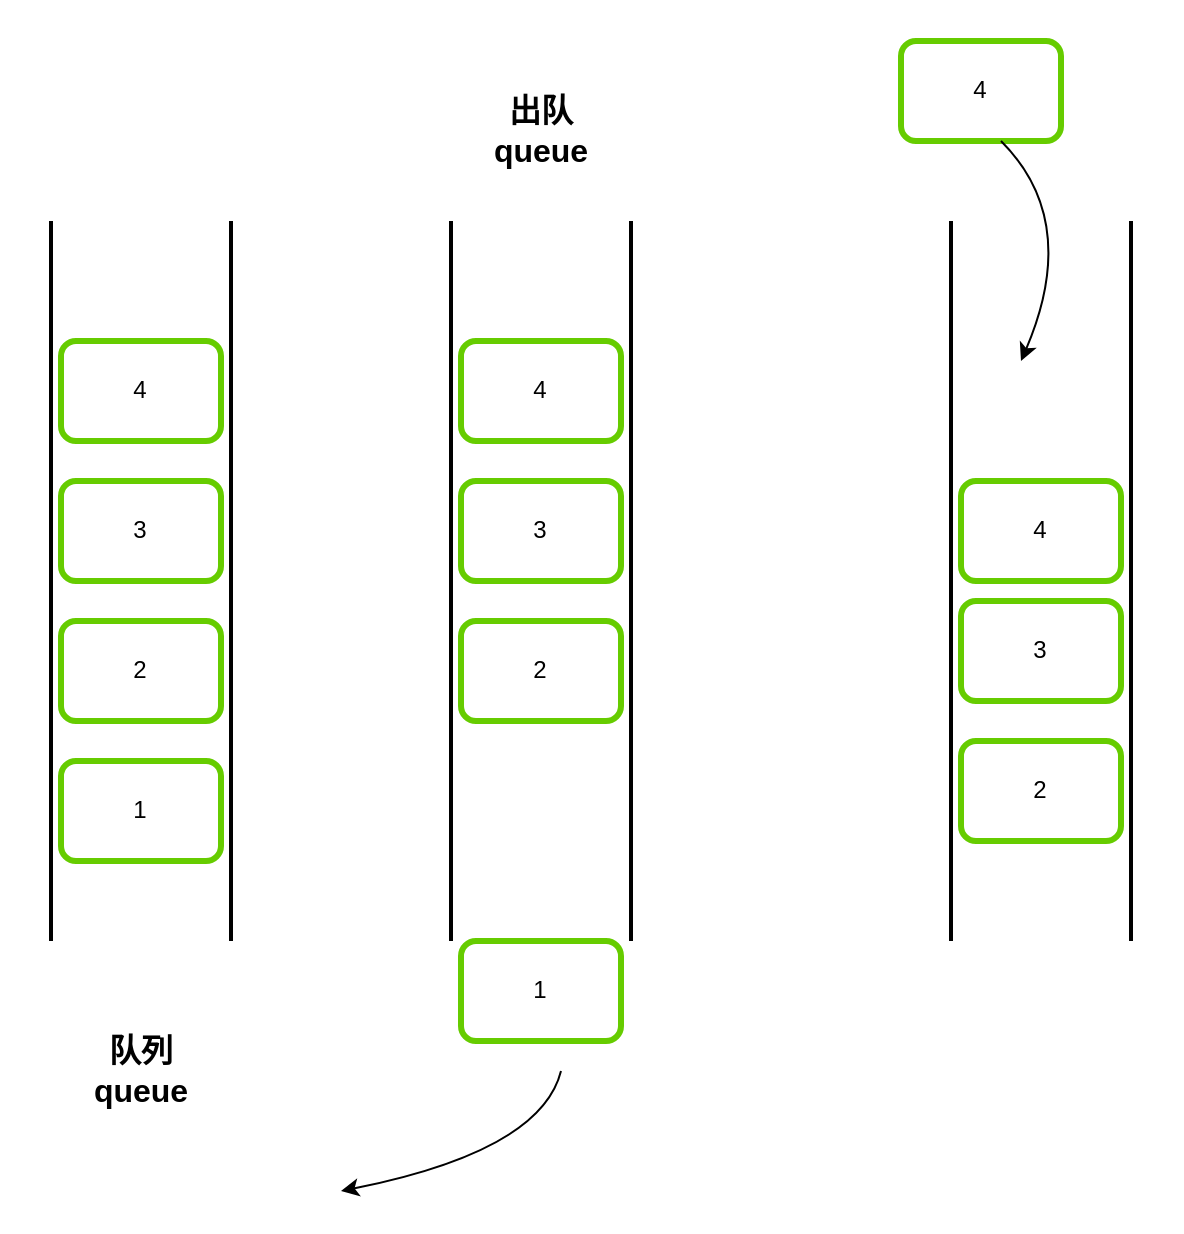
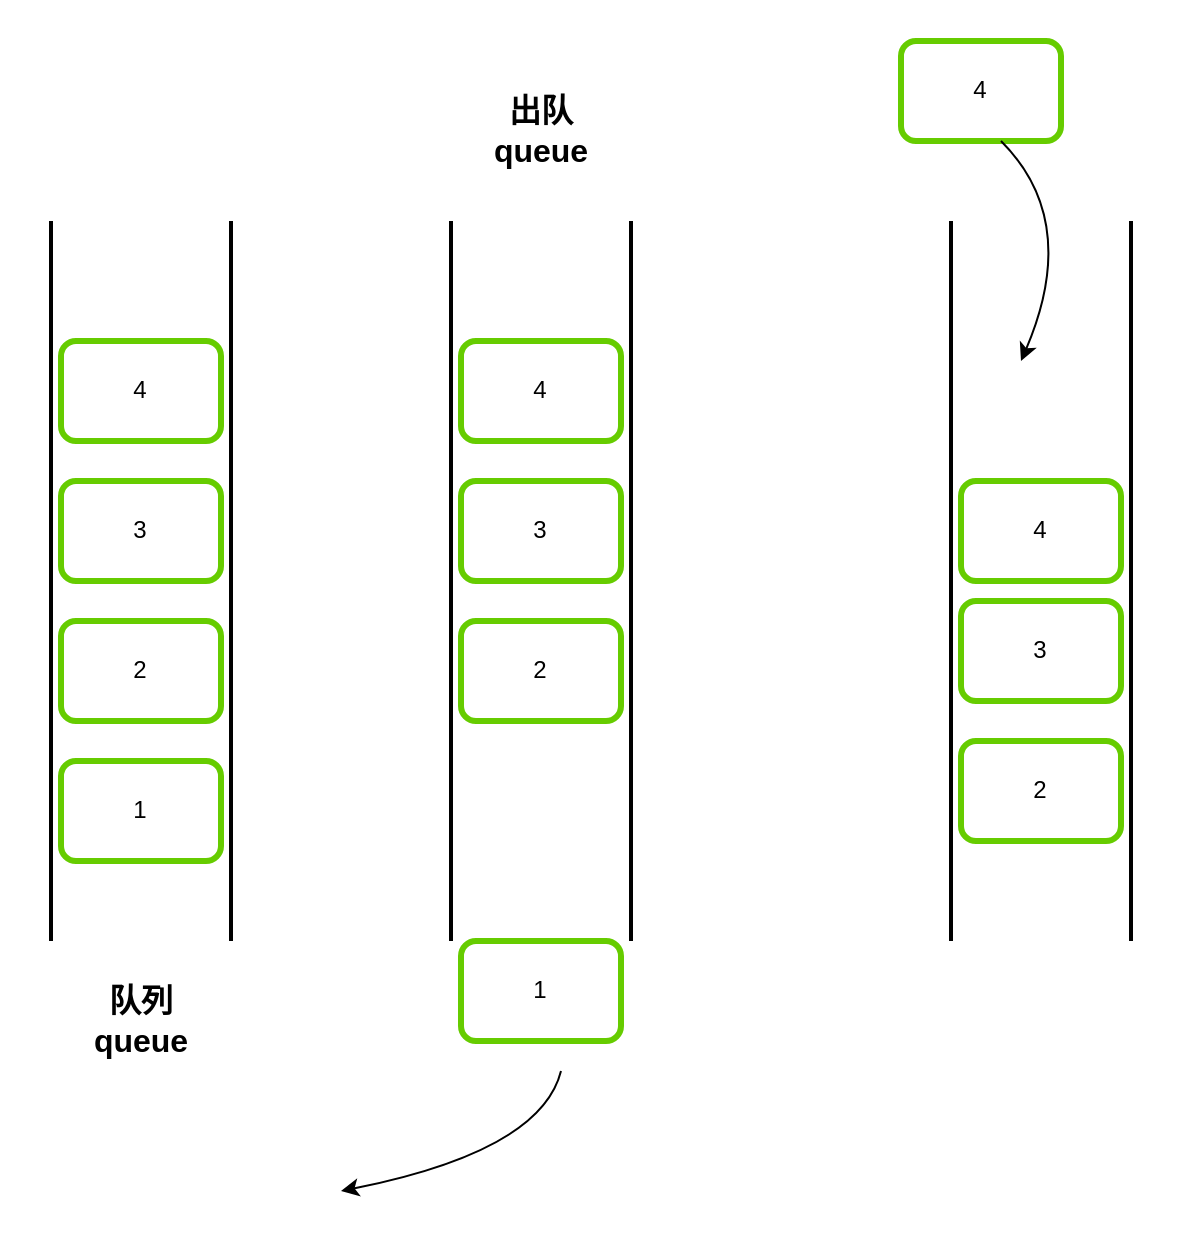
  <mxCell id="0" />
  <mxCell id="1" parent="0" />
  <mxCell id="2" value="1" style="rounded=1;whiteSpace=wrap;html=1;strokeWidth=3;strokeColor=#66CC00;" vertex="1" parent="1"><mxGeometry x="30" y="380" width="80" height="50" as="geometry" /></mxCell>
  <mxCell id="3" value="2" style="rounded=1;whiteSpace=wrap;html=1;strokeWidth=3;strokeColor=#66CC00;" vertex="1" parent="1"><mxGeometry x="30" y="310" width="80" height="50" as="geometry" /></mxCell>
  <mxCell id="4" value="3" style="rounded=1;whiteSpace=wrap;html=1;strokeColor=#66CC00;strokeWidth=3;" vertex="1" parent="1"><mxGeometry x="30" y="240" width="80" height="50" as="geometry" /></mxCell>
  <mxCell id="5" value="4" style="rounded=1;whiteSpace=wrap;html=1;strokeColor=#66CC00;strokeWidth=3;" vertex="1" parent="1"><mxGeometry x="30" y="170" width="80" height="50" as="geometry" /></mxCell>
  <mxCell id="6" value="" style="line;strokeWidth=2;direction=south;html=1;" vertex="1" parent="1"><mxGeometry x="110" y="110" width="10" height="360" as="geometry" /></mxCell>
  <mxCell id="7" value="" style="line;strokeWidth=2;direction=south;html=1;" vertex="1" parent="1"><mxGeometry x="20" y="110" width="10" height="360" as="geometry" /></mxCell>
  <mxCell id="8" value="1" style="rounded=1;whiteSpace=wrap;html=1;strokeWidth=3;strokeColor=#66CC00;" vertex="1" parent="1"><mxGeometry x="230" y="470" width="80" height="50" as="geometry" /></mxCell>
  <mxCell id="9" value="2" style="rounded=1;whiteSpace=wrap;html=1;strokeWidth=3;strokeColor=#66CC00;" vertex="1" parent="1"><mxGeometry x="230" y="310" width="80" height="50" as="geometry" /></mxCell>
  <mxCell id="10" value="3" style="rounded=1;whiteSpace=wrap;html=1;strokeColor=#66CC00;strokeWidth=3;" vertex="1" parent="1"><mxGeometry x="230" y="240" width="80" height="50" as="geometry" /></mxCell>
  <mxCell id="11" value="4" style="rounded=1;whiteSpace=wrap;html=1;strokeColor=#66CC00;strokeWidth=3;" vertex="1" parent="1"><mxGeometry x="230" y="170" width="80" height="50" as="geometry" /></mxCell>
  <mxCell id="12" value="" style="line;strokeWidth=2;direction=south;html=1;" vertex="1" parent="1"><mxGeometry x="310" y="110" width="10" height="360" as="geometry" /></mxCell>
  <mxCell id="13" value="" style="line;strokeWidth=2;direction=south;html=1;" vertex="1" parent="1"><mxGeometry x="220" y="110" width="10" height="360" as="geometry" /></mxCell>
  <mxCell id="14" value="" style="curved=1;endArrow=classic;html=1;rounded=0;" edge="1" parent="1"><mxGeometry width="50" height="50" relative="1" as="geometry"><mxPoint x="280" y="535" as="sourcePoint" /><mxPoint x="170" y="595" as="targetPoint" /><Array as="points"><mxPoint x="280" y="535" /><mxPoint x="270" y="575" /></Array></mxGeometry></mxCell>
  <mxCell id="15" value="2" style="rounded=1;whiteSpace=wrap;html=1;strokeWidth=3;strokeColor=#66CC00;" vertex="1" parent="1"><mxGeometry x="480" y="370" width="80" height="50" as="geometry" /></mxCell>
  <mxCell id="16" value="3" style="rounded=1;whiteSpace=wrap;html=1;strokeColor=#66CC00;strokeWidth=3;" vertex="1" parent="1"><mxGeometry x="480" y="300" width="80" height="50" as="geometry" /></mxCell>
  <mxCell id="17" value="4" style="rounded=1;whiteSpace=wrap;html=1;strokeColor=#66CC00;strokeWidth=3;" vertex="1" parent="1"><mxGeometry x="480" y="240" width="80" height="50" as="geometry" /></mxCell>
  <mxCell id="18" value="" style="line;strokeWidth=2;direction=south;html=1;" vertex="1" parent="1"><mxGeometry x="560" y="110" width="10" height="360" as="geometry" /></mxCell>
  <mxCell id="19" value="" style="line;strokeWidth=2;direction=south;html=1;" vertex="1" parent="1"><mxGeometry x="470" y="110" width="10" height="360" as="geometry" /></mxCell>
  <mxCell id="20" value="4" style="rounded=1;whiteSpace=wrap;html=1;strokeColor=#66CC00;strokeWidth=3;" vertex="1" parent="1"><mxGeometry x="450" y="20" width="80" height="50" as="geometry" /></mxCell>
  <mxCell id="21" value="" style="curved=1;endArrow=classic;html=1;rounded=0;" edge="1" parent="1"><mxGeometry width="50" height="50" relative="1" as="geometry"><mxPoint x="500" y="70" as="sourcePoint" /><mxPoint x="510" y="180" as="targetPoint" /><Array as="points"><mxPoint x="500" y="70" /><mxPoint x="540" y="110" /></Array></mxGeometry></mxCell>
- <mxCell id="22" value="&lt;font style=&quot;font-size: 16px;&quot;&gt;队列&lt;/font&gt;&lt;div style=&quot;font-size: 16px;&quot;&gt;&lt;font style=&quot;font-size: 16px;&quot;&gt;queue&lt;/font&gt;&lt;/div&gt;" style="text;html=1;align=center;verticalAlign=middle;resizable=0;points=[];autosize=1;strokeColor=none;fillColor=none;fontSize=16;fontStyle=1" vertex="1" parent="1"><mxGeometry x="35" y="510" width="70" height="50" as="geometry" /></mxCell>
+ <mxCell id="22" value="&lt;font style=&quot;font-size: 16px;&quot;&gt;队列&lt;/font&gt;&lt;div style=&quot;font-size: 16px;&quot;&gt;&lt;font style=&quot;font-size: 16px;&quot;&gt;queue&lt;/font&gt;&lt;/div&gt;" style="text;html=1;align=center;verticalAlign=middle;resizable=0;points=[];autosize=1;strokeColor=none;fillColor=none;fontSize=16;fontStyle=1" vertex="1" parent="1"><mxGeometry x="35" y="485" width="70" height="50" as="geometry" /></mxCell>
  <mxCell id="23" value="出队&lt;div&gt;queue&lt;/div&gt;" style="text;html=1;align=center;verticalAlign=middle;resizable=0;points=[];autosize=1;strokeColor=none;fillColor=none;fontSize=16;fontStyle=1" vertex="1" parent="1"><mxGeometry x="240" y="40" width="60" height="50" as="geometry" /></mxCell>
